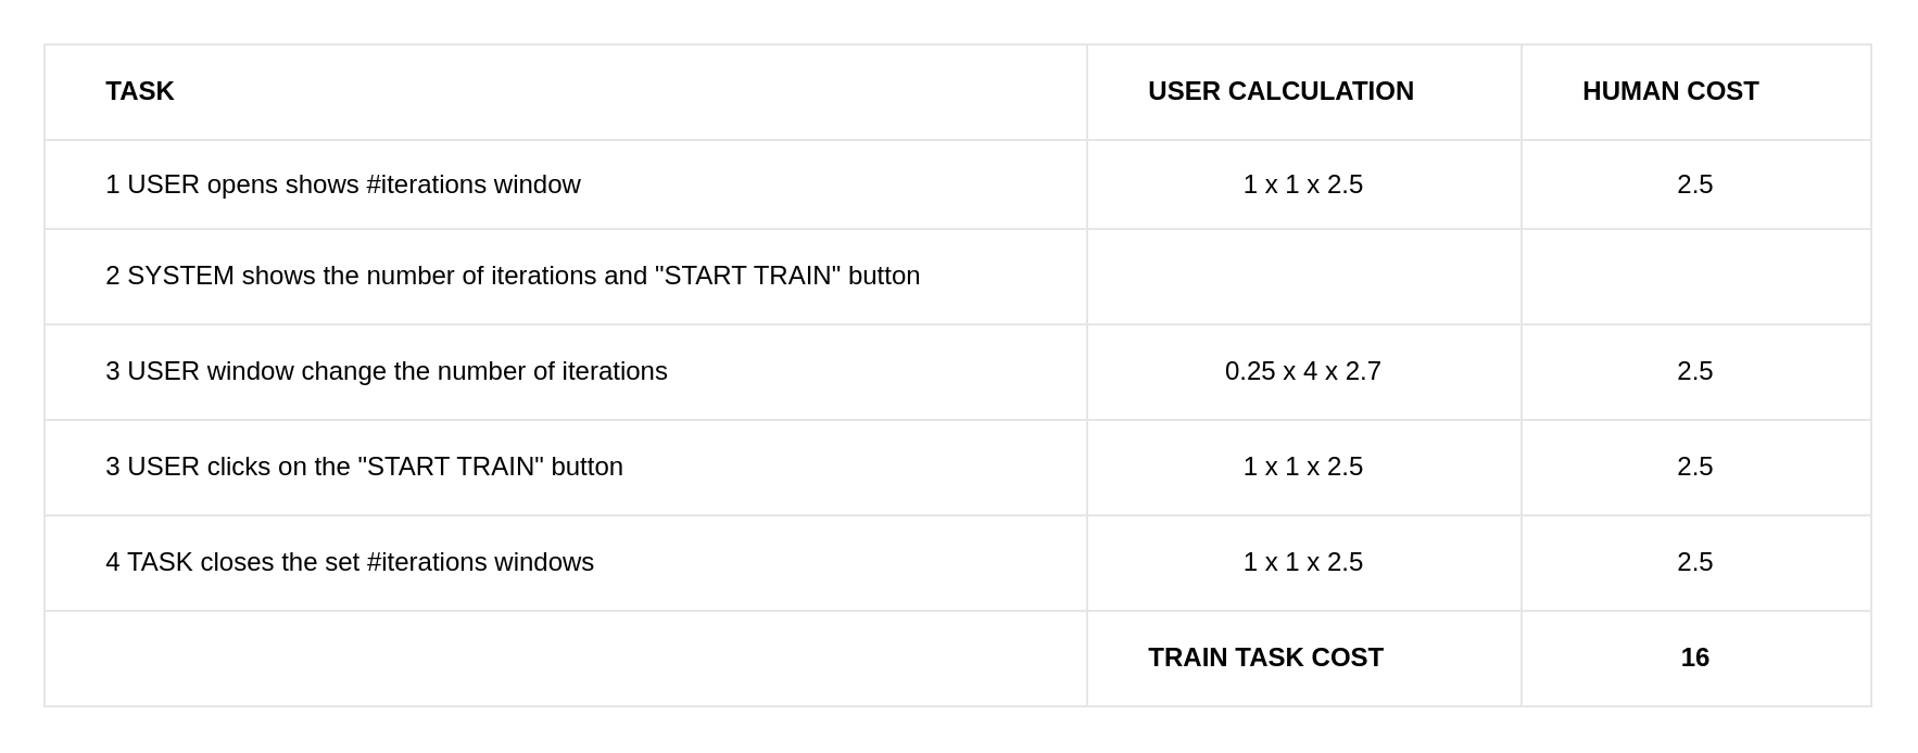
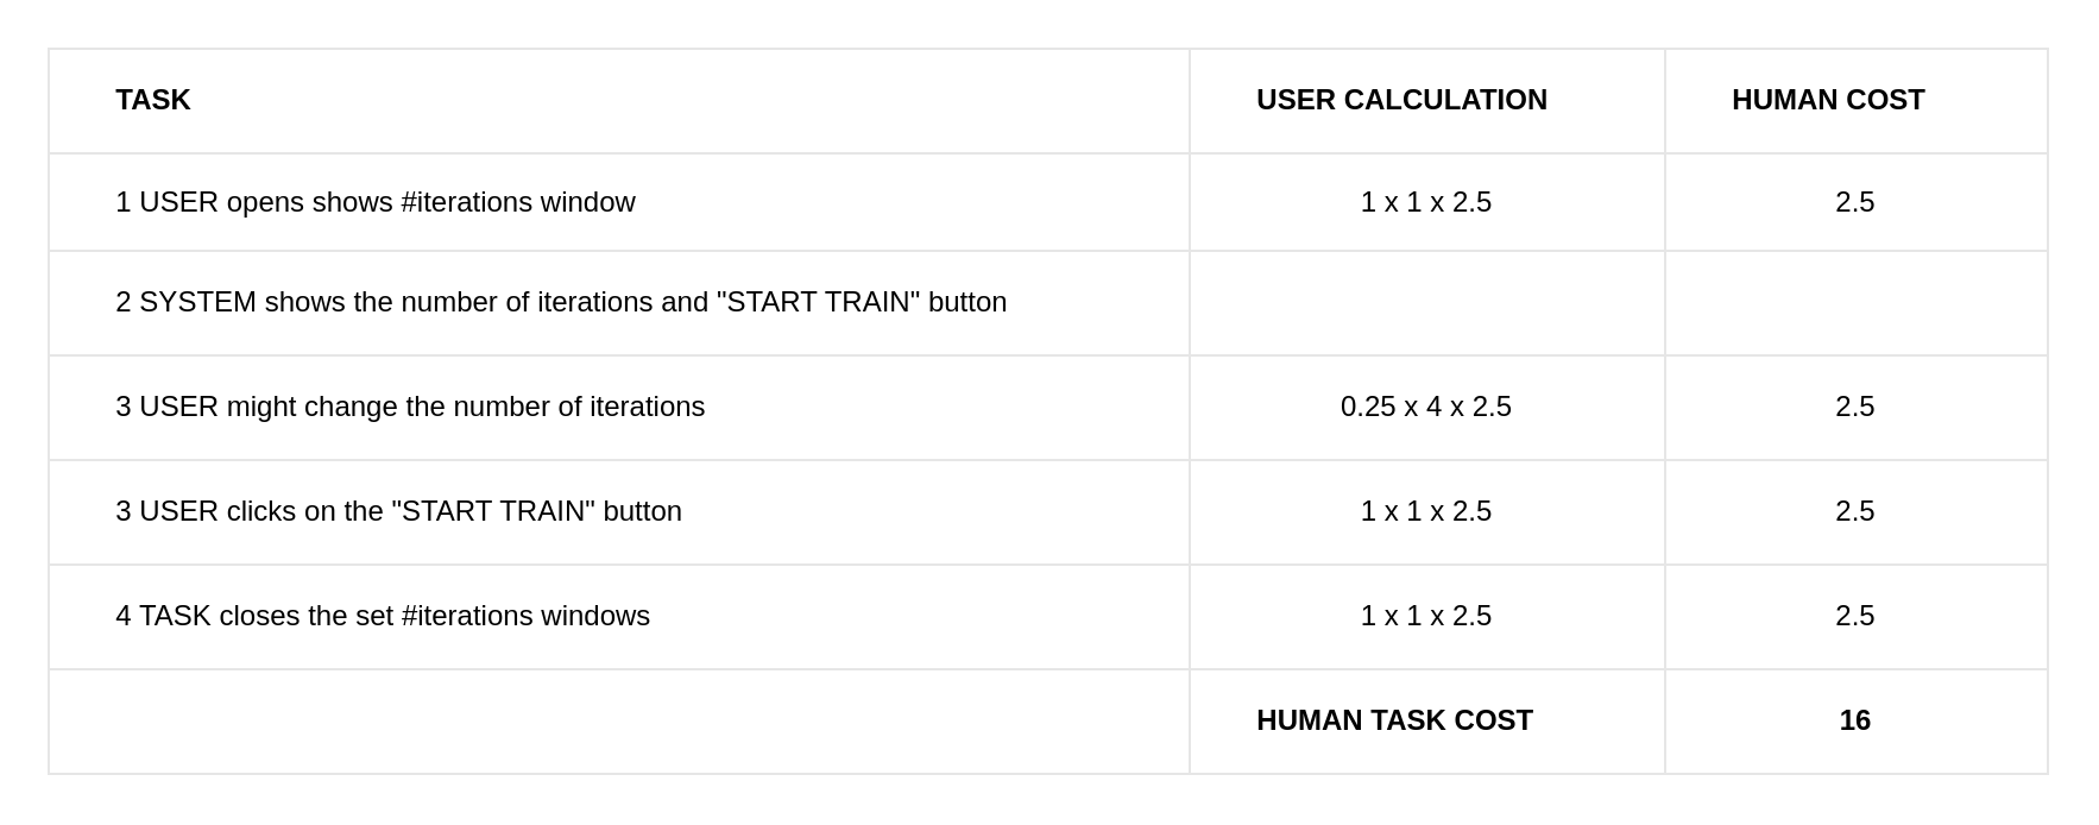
  <mxCell id="0" />
  <mxCell id="1" parent="0" />
  <mxCell id="2" value="" style="childLayout=tableLayout;recursiveResize=0;shadow=0;strokeColor=#E6E6E6;align=center;" parent="1" vertex="1"><mxGeometry x="20" y="20" width="841" height="305" as="geometry" /></mxCell>
  <mxCell id="3" value="" style="shape=tableRow;horizontal=0;startSize=0;swimlaneHead=0;swimlaneBody=0;top=0;left=0;bottom=0;right=0;dropTarget=0;collapsible=0;recursiveResize=0;expand=0;fontStyle=0;fillColor=none;strokeColor=inherit;" parent="2" vertex="1"><mxGeometry width="841" height="44" as="geometry" /></mxCell>
  <mxCell id="4" value="&lt;span style=&quot;white-space: pre;&quot;&gt;&#09;&lt;/span&gt;TASK" style="connectable=0;recursiveResize=0;strokeColor=inherit;fillColor=none;align=left;whiteSpace=wrap;html=1;fontStyle=1" parent="3" vertex="1"><mxGeometry width="480" height="44" as="geometry"><mxRectangle width="480" height="44" as="alternateBounds" /></mxGeometry></mxCell>
  <mxCell id="5" value="&lt;span style=&quot;white-space: pre;&quot;&gt;&#09;&lt;/span&gt;USER CALCULATION" style="connectable=0;recursiveResize=0;strokeColor=inherit;fillColor=none;align=left;whiteSpace=wrap;html=1;fontStyle=1" parent="3" vertex="1"><mxGeometry x="480" width="200" height="44" as="geometry"><mxRectangle width="200" height="44" as="alternateBounds" /></mxGeometry></mxCell>
  <mxCell id="6" value="&lt;span style=&quot;white-space: pre;&quot;&gt;&#09;&lt;/span&gt;HUMAN COST" style="connectable=0;recursiveResize=0;strokeColor=inherit;fillColor=none;align=left;whiteSpace=wrap;html=1;fontStyle=1" parent="3" vertex="1"><mxGeometry x="680" width="161" height="44" as="geometry"><mxRectangle width="161" height="44" as="alternateBounds" /></mxGeometry></mxCell>
  <mxCell id="7" style="shape=tableRow;horizontal=0;startSize=0;swimlaneHead=0;swimlaneBody=0;top=0;left=0;bottom=0;right=0;dropTarget=0;collapsible=0;recursiveResize=0;expand=0;fontStyle=0;fillColor=none;strokeColor=inherit;align=left;" parent="2" vertex="1"><mxGeometry y="44" width="841" height="41" as="geometry" /></mxCell>
  <mxCell id="8" value="&lt;span style=&quot;white-space: pre;&quot;&gt;&#09;&lt;/span&gt;1 USER opens shows #iterations window&amp;nbsp;" style="connectable=0;recursiveResize=0;strokeColor=inherit;fillColor=none;align=left;whiteSpace=wrap;html=1;" parent="7" vertex="1"><mxGeometry width="480" height="41" as="geometry"><mxRectangle width="480" height="41" as="alternateBounds" /></mxGeometry></mxCell>
  <mxCell id="9" value="1 x 1 x 2.5" style="connectable=0;recursiveResize=0;strokeColor=inherit;fillColor=none;align=center;whiteSpace=wrap;html=1;" parent="7" vertex="1"><mxGeometry x="480" width="200" height="41" as="geometry"><mxRectangle width="200" height="41" as="alternateBounds" /></mxGeometry></mxCell>
  <mxCell id="10" value="2.5" style="connectable=0;recursiveResize=0;strokeColor=inherit;fillColor=none;align=center;whiteSpace=wrap;html=1;" parent="7" vertex="1"><mxGeometry x="680" width="161" height="41" as="geometry"><mxRectangle width="161" height="41" as="alternateBounds" /></mxGeometry></mxCell>
  <mxCell id="11" style="shape=tableRow;horizontal=0;startSize=0;swimlaneHead=0;swimlaneBody=0;top=0;left=0;bottom=0;right=0;dropTarget=0;collapsible=0;recursiveResize=0;expand=0;fontStyle=0;fillColor=none;strokeColor=inherit;" parent="2" vertex="1"><mxGeometry y="85" width="841" height="44" as="geometry" /></mxCell>
  <mxCell id="12" value="&lt;span style=&quot;white-space: pre;&quot;&gt;&#09;&lt;/span&gt;2 SYSTEM shows the number of iterations and &quot;START TRAIN&quot; button" style="connectable=0;recursiveResize=0;strokeColor=inherit;fillColor=none;align=left;whiteSpace=wrap;html=1;" parent="11" vertex="1"><mxGeometry width="480" height="44" as="geometry"><mxRectangle width="480" height="44" as="alternateBounds" /></mxGeometry></mxCell>
  <mxCell id="13" value="" style="connectable=0;recursiveResize=0;strokeColor=inherit;fillColor=none;align=left;whiteSpace=wrap;html=1;" parent="11" vertex="1"><mxGeometry x="480" width="200" height="44" as="geometry"><mxRectangle width="200" height="44" as="alternateBounds" /></mxGeometry></mxCell>
  <mxCell id="14" value="" style="connectable=0;recursiveResize=0;strokeColor=inherit;fillColor=none;align=left;whiteSpace=wrap;html=1;" parent="11" vertex="1"><mxGeometry x="680" width="161" height="44" as="geometry"><mxRectangle width="161" height="44" as="alternateBounds" /></mxGeometry></mxCell>
  <mxCell id="15" style="shape=tableRow;horizontal=0;startSize=0;swimlaneHead=0;swimlaneBody=0;top=0;left=0;bottom=0;right=0;dropTarget=0;collapsible=0;recursiveResize=0;expand=0;fontStyle=0;fillColor=none;strokeColor=inherit;" vertex="1" parent="2"><mxGeometry y="129" width="841" height="44" as="geometry" /></mxCell>
- <mxCell id="16" value="&lt;span style=&quot;white-space: pre;&quot;&gt;&#09;&lt;/span&gt;3 USER window change the number of iterations" style="connectable=0;recursiveResize=0;strokeColor=inherit;fillColor=none;align=left;whiteSpace=wrap;html=1;" vertex="1" parent="15"><mxGeometry width="480" height="44" as="geometry"><mxRectangle width="480" height="44" as="alternateBounds" /></mxGeometry></mxCell>
- <mxCell id="17" value="0.25 x 4 x 2.7" style="connectable=0;recursiveResize=0;strokeColor=inherit;fillColor=none;align=center;whiteSpace=wrap;html=1;" vertex="1" parent="15"><mxGeometry x="480" width="200" height="44" as="geometry"><mxRectangle width="200" height="44" as="alternateBounds" /></mxGeometry></mxCell>
+ <mxCell id="16" value="&lt;span style=&quot;white-space: pre;&quot;&gt;&#09;&lt;/span&gt;3 USER might change the number of iterations" style="connectable=0;recursiveResize=0;strokeColor=inherit;fillColor=none;align=left;whiteSpace=wrap;html=1;" vertex="1" parent="15"><mxGeometry width="480" height="44" as="geometry"><mxRectangle width="480" height="44" as="alternateBounds" /></mxGeometry></mxCell>
+ <mxCell id="17" value="0.25 x 4 x 2.5" style="connectable=0;recursiveResize=0;strokeColor=inherit;fillColor=none;align=center;whiteSpace=wrap;html=1;" vertex="1" parent="15"><mxGeometry x="480" width="200" height="44" as="geometry"><mxRectangle width="200" height="44" as="alternateBounds" /></mxGeometry></mxCell>
  <mxCell id="18" value="2.5" style="connectable=0;recursiveResize=0;strokeColor=inherit;fillColor=none;align=center;whiteSpace=wrap;html=1;" vertex="1" parent="15"><mxGeometry x="680" width="161" height="44" as="geometry"><mxRectangle width="161" height="44" as="alternateBounds" /></mxGeometry></mxCell>
  <mxCell id="19" style="shape=tableRow;horizontal=0;startSize=0;swimlaneHead=0;swimlaneBody=0;top=0;left=0;bottom=0;right=0;dropTarget=0;collapsible=0;recursiveResize=0;expand=0;fontStyle=0;fillColor=none;strokeColor=inherit;" parent="2" vertex="1"><mxGeometry y="173" width="841" height="44" as="geometry" /></mxCell>
  <mxCell id="20" value="&lt;span style=&quot;&quot;&gt;&lt;span style=&quot;white-space: pre;&quot;&gt;&amp;nbsp;&amp;nbsp;&amp;nbsp;&amp;nbsp;&lt;span style=&quot;white-space: pre;&quot;&gt;&#09;&lt;/span&gt;&lt;/span&gt;&lt;/span&gt;3 USER clicks on the &quot;START TRAIN&quot; button" style="connectable=0;recursiveResize=0;strokeColor=inherit;fillColor=none;align=left;whiteSpace=wrap;html=1;" parent="19" vertex="1"><mxGeometry width="480" height="44" as="geometry"><mxRectangle width="480" height="44" as="alternateBounds" /></mxGeometry></mxCell>
  <mxCell id="21" value="1 x 1 x 2.5" style="connectable=0;recursiveResize=0;strokeColor=inherit;fillColor=none;align=center;whiteSpace=wrap;html=1;" parent="19" vertex="1"><mxGeometry x="480" width="200" height="44" as="geometry"><mxRectangle width="200" height="44" as="alternateBounds" /></mxGeometry></mxCell>
  <mxCell id="22" value="2.5" style="connectable=0;recursiveResize=0;strokeColor=inherit;fillColor=none;align=center;whiteSpace=wrap;html=1;" parent="19" vertex="1"><mxGeometry x="680" width="161" height="44" as="geometry"><mxRectangle width="161" height="44" as="alternateBounds" /></mxGeometry></mxCell>
  <mxCell id="23" style="shape=tableRow;horizontal=0;startSize=0;swimlaneHead=0;swimlaneBody=0;top=0;left=0;bottom=0;right=0;dropTarget=0;collapsible=0;recursiveResize=0;expand=0;fontStyle=0;fillColor=none;strokeColor=inherit;" parent="2" vertex="1"><mxGeometry y="217" width="841" height="44" as="geometry" /></mxCell>
  <mxCell id="24" value="&lt;span style=&quot;white-space: pre;&quot;&gt;&#09;&lt;/span&gt;4 TASK closes the set #iterations windows" style="connectable=0;recursiveResize=0;strokeColor=inherit;fillColor=none;align=left;whiteSpace=wrap;html=1;" parent="23" vertex="1"><mxGeometry width="480" height="44" as="geometry"><mxRectangle width="480" height="44" as="alternateBounds" /></mxGeometry></mxCell>
  <mxCell id="25" value="1 x 1 x 2.5" style="connectable=0;recursiveResize=0;strokeColor=inherit;fillColor=none;align=center;whiteSpace=wrap;html=1;" parent="23" vertex="1"><mxGeometry x="480" width="200" height="44" as="geometry"><mxRectangle width="200" height="44" as="alternateBounds" /></mxGeometry></mxCell>
  <mxCell id="26" value="2.5" style="connectable=0;recursiveResize=0;strokeColor=inherit;fillColor=none;align=center;whiteSpace=wrap;html=1;" parent="23" vertex="1"><mxGeometry x="680" width="161" height="44" as="geometry"><mxRectangle width="161" height="44" as="alternateBounds" /></mxGeometry></mxCell>
  <mxCell id="27" style="shape=tableRow;horizontal=0;startSize=0;swimlaneHead=0;swimlaneBody=0;top=0;left=0;bottom=0;right=0;dropTarget=0;collapsible=0;recursiveResize=0;expand=0;fontStyle=0;fillColor=none;strokeColor=inherit;" parent="2" vertex="1"><mxGeometry y="261" width="841" height="44" as="geometry" /></mxCell>
  <mxCell id="28" value="" style="connectable=0;recursiveResize=0;strokeColor=inherit;fillColor=none;align=left;whiteSpace=wrap;html=1;" parent="27" vertex="1"><mxGeometry width="480" height="44" as="geometry"><mxRectangle width="480" height="44" as="alternateBounds" /></mxGeometry></mxCell>
- <mxCell id="29" value="&#09;&lt;span style=&quot;font-weight: 700;&quot;&gt;&lt;span style=&quot;white-space: pre;&quot;&gt;&#09;&lt;/span&gt;TRAIN TASK COST&lt;/span&gt;" style="connectable=0;recursiveResize=0;strokeColor=inherit;fillColor=none;align=left;whiteSpace=wrap;html=1;" parent="27" vertex="1"><mxGeometry x="480" width="200" height="44" as="geometry"><mxRectangle width="200" height="44" as="alternateBounds" /></mxGeometry></mxCell>
+ <mxCell id="29" value="&#09;&lt;span style=&quot;font-weight: 700;&quot;&gt;&lt;span style=&quot;white-space: pre;&quot;&gt;&#09;&lt;/span&gt;HUMAN TASK COST&lt;/span&gt;" style="connectable=0;recursiveResize=0;strokeColor=inherit;fillColor=none;align=left;whiteSpace=wrap;html=1;" parent="27" vertex="1"><mxGeometry x="480" width="200" height="44" as="geometry"><mxRectangle width="200" height="44" as="alternateBounds" /></mxGeometry></mxCell>
  <mxCell id="30" value="&lt;b&gt;16&lt;/b&gt;" style="connectable=0;recursiveResize=0;strokeColor=inherit;fillColor=none;align=center;whiteSpace=wrap;html=1;" parent="27" vertex="1"><mxGeometry x="680" width="161" height="44" as="geometry"><mxRectangle width="161" height="44" as="alternateBounds" /></mxGeometry></mxCell>
